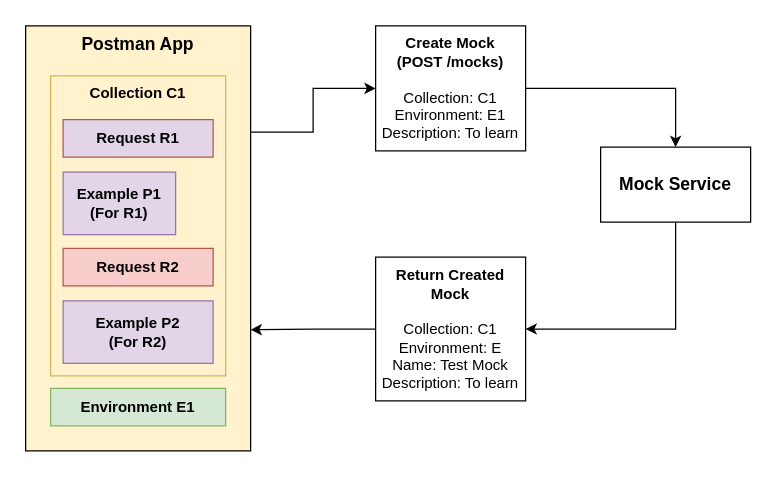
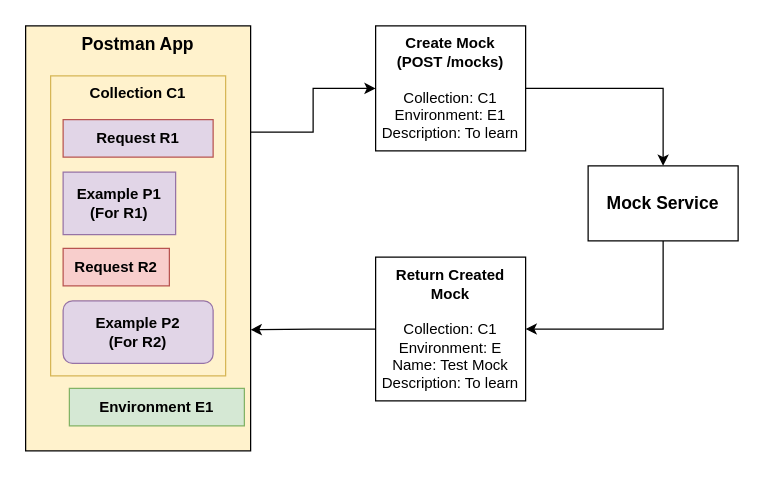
  <mxCell id="0" />
  <mxCell id="1" parent="0" />
  <mxCell id="2" style="edgeStyle=orthogonalEdgeStyle;rounded=0;orthogonalLoop=1;jettySize=auto;html=1;exitX=1;exitY=0.25;exitDx=0;exitDy=0;entryX=0;entryY=0.5;entryDx=0;entryDy=0;" edge="1" parent="1" source="3" target="11"><mxGeometry relative="1" as="geometry" /></mxCell>
  <mxCell id="3" value="&lt;b&gt;&lt;font style=&quot;font-size: 14px&quot;&gt;Postman App&lt;/font&gt;&lt;/b&gt;" style="rounded=0;whiteSpace=wrap;html=1;verticalAlign=top;fillColor=#fff2cc;" vertex="1" parent="1"><mxGeometry x="20" y="20" width="180" height="340" as="geometry" /></mxCell>
- <mxCell id="4" value="&lt;b&gt;Environment E1&lt;/b&gt;" style="rounded=0;whiteSpace=wrap;html=1;verticalAlign=middle;labelBackgroundColor=none;fillColor=#d5e8d4;strokeColor=#82b366;glass=0;" vertex="1" parent="1"><mxGeometry x="40" y="310" width="140" height="30" as="geometry" /></mxCell>
+ <mxCell id="4" value="&lt;b&gt;Environment E1&lt;/b&gt;" style="rounded=0;whiteSpace=wrap;html=1;verticalAlign=middle;labelBackgroundColor=none;fillColor=#d5e8d4;strokeColor=#82b366;glass=0;" vertex="1" parent="1"><mxGeometry x="55" y="310" width="140" height="30" as="geometry" /></mxCell>
  <mxCell id="5" value="&lt;b&gt;Collection C1&lt;/b&gt;" style="rounded=0;whiteSpace=wrap;html=1;verticalAlign=top;fillColor=#fff2cc;strokeColor=#d6b656;" vertex="1" parent="1"><mxGeometry x="40" y="60" width="140" height="240" as="geometry" /></mxCell>
  <mxCell id="6" value="&lt;b&gt;Request R1&lt;/b&gt;" style="rounded=0;whiteSpace=wrap;html=1;verticalAlign=middle;fillColor=#e1d5e7;strokeColor=#b85450;" vertex="1" parent="1"><mxGeometry x="50" y="95" width="120" height="30" as="geometry" /></mxCell>
- <mxCell id="7" value="&lt;b&gt;Request R2&lt;/b&gt;" style="rounded=0;whiteSpace=wrap;html=1;verticalAlign=middle;fillColor=#f8cecc;strokeColor=#b85450;" vertex="1" parent="1"><mxGeometry x="50" y="198" width="120" height="30" as="geometry" /></mxCell>
+ <mxCell id="7" value="&lt;b&gt;Request R2&lt;/b&gt;" style="rounded=0;whiteSpace=wrap;html=1;verticalAlign=middle;fillColor=#f8cecc;strokeColor=#b85450;" vertex="1" parent="1"><mxGeometry x="50" y="198" width="85" height="30" as="geometry" /></mxCell>
  <mxCell id="8" value="&lt;b&gt;Example P1&lt;br&gt;(For R1)&lt;/b&gt;" style="rounded=0;whiteSpace=wrap;html=1;verticalAlign=middle;fillColor=#e1d5e7;strokeColor=#9673a6;" vertex="1" parent="1"><mxGeometry x="50" y="137" width="90" height="50" as="geometry" /></mxCell>
- <mxCell id="9" value="&lt;b&gt;Example P2&lt;br&gt;(For R2)&lt;/b&gt;" style="rounded=0;whiteSpace=wrap;html=1;verticalAlign=middle;fillColor=#e1d5e7;strokeColor=#9673a6;" vertex="1" parent="1"><mxGeometry x="50" y="240" width="120" height="50" as="geometry" /></mxCell>
+ <mxCell id="9" value="&lt;b&gt;Example P2&lt;br&gt;(For R2)&lt;/b&gt;" style="whiteSpace=wrap;html=1;verticalAlign=middle;fillColor=#e1d5e7;strokeColor=#9673a6;rounded=1;" vertex="1" parent="1"><mxGeometry x="50" y="240" width="120" height="50" as="geometry" /></mxCell>
  <mxCell id="10" style="edgeStyle=orthogonalEdgeStyle;rounded=0;orthogonalLoop=1;jettySize=auto;html=1;exitX=1;exitY=0.5;exitDx=0;exitDy=0;entryX=0.5;entryY=0;entryDx=0;entryDy=0;" edge="1" parent="1" source="11" target="15"><mxGeometry relative="1" as="geometry" /></mxCell>
  <mxCell id="11" value="&lt;b&gt;Create Mock&lt;br&gt;(POST /mocks)&lt;/b&gt;&lt;br&gt;&lt;br&gt;Collection: C1&lt;br&gt;Environment: E1&lt;br&gt;Description: To learn" style="rounded=0;whiteSpace=wrap;html=1;glass=0;labelBackgroundColor=none;gradientColor=none;verticalAlign=middle;" vertex="1" parent="1"><mxGeometry x="300" y="20" width="120" height="100" as="geometry" /></mxCell>
  <mxCell id="12" style="edgeStyle=orthogonalEdgeStyle;rounded=0;orthogonalLoop=1;jettySize=auto;html=1;exitX=0;exitY=0.5;exitDx=0;exitDy=0;entryX=1;entryY=0.715;entryDx=0;entryDy=0;entryPerimeter=0;" edge="1" parent="1" source="13" target="3"><mxGeometry relative="1" as="geometry" /></mxCell>
  <mxCell id="13" value="&lt;b&gt;Return Created Mock&lt;br&gt;&lt;/b&gt;&lt;br&gt;Collection: C1&lt;br&gt;Environment: E&lt;br&gt;Name: Test Mock&lt;br&gt;Description: To learn" style="rounded=0;whiteSpace=wrap;html=1;glass=0;labelBackgroundColor=none;gradientColor=none;verticalAlign=middle;" vertex="1" parent="1"><mxGeometry x="300" y="205" width="120" height="115" as="geometry" /></mxCell>
  <mxCell id="14" style="edgeStyle=orthogonalEdgeStyle;rounded=0;orthogonalLoop=1;jettySize=auto;html=1;exitX=0.5;exitY=1;exitDx=0;exitDy=0;entryX=1;entryY=0.5;entryDx=0;entryDy=0;" edge="1" parent="1" source="15" target="13"><mxGeometry relative="1" as="geometry" /></mxCell>
- <mxCell id="15" value="&lt;font style=&quot;font-size: 14px&quot;&gt;&lt;b&gt;Mock Service&lt;/b&gt;&lt;/font&gt;" style="rounded=0;whiteSpace=wrap;html=1;glass=0;labelBackgroundColor=none;gradientColor=none;verticalAlign=middle;" vertex="1" parent="1"><mxGeometry x="480" y="117" width="120" height="60" as="geometry" /></mxCell>
+ <mxCell id="15" value="&lt;font style=&quot;font-size: 14px&quot;&gt;&lt;b&gt;Mock Service&lt;/b&gt;&lt;/font&gt;" style="rounded=0;whiteSpace=wrap;html=1;glass=0;labelBackgroundColor=none;gradientColor=none;verticalAlign=middle;" vertex="1" parent="1"><mxGeometry x="470" y="132" width="120" height="60" as="geometry" /></mxCell>
